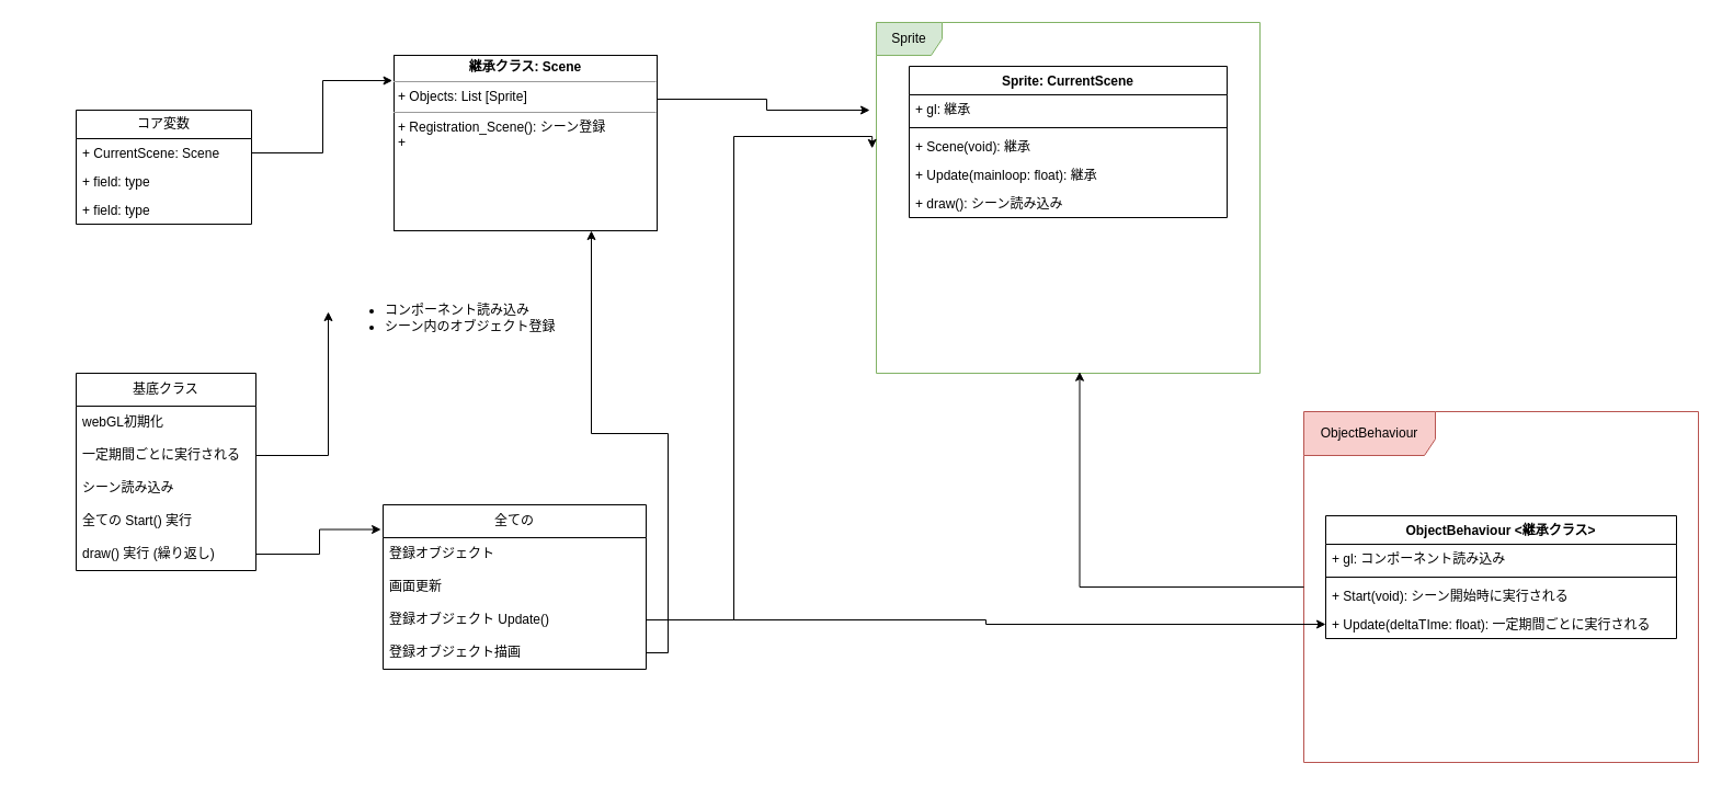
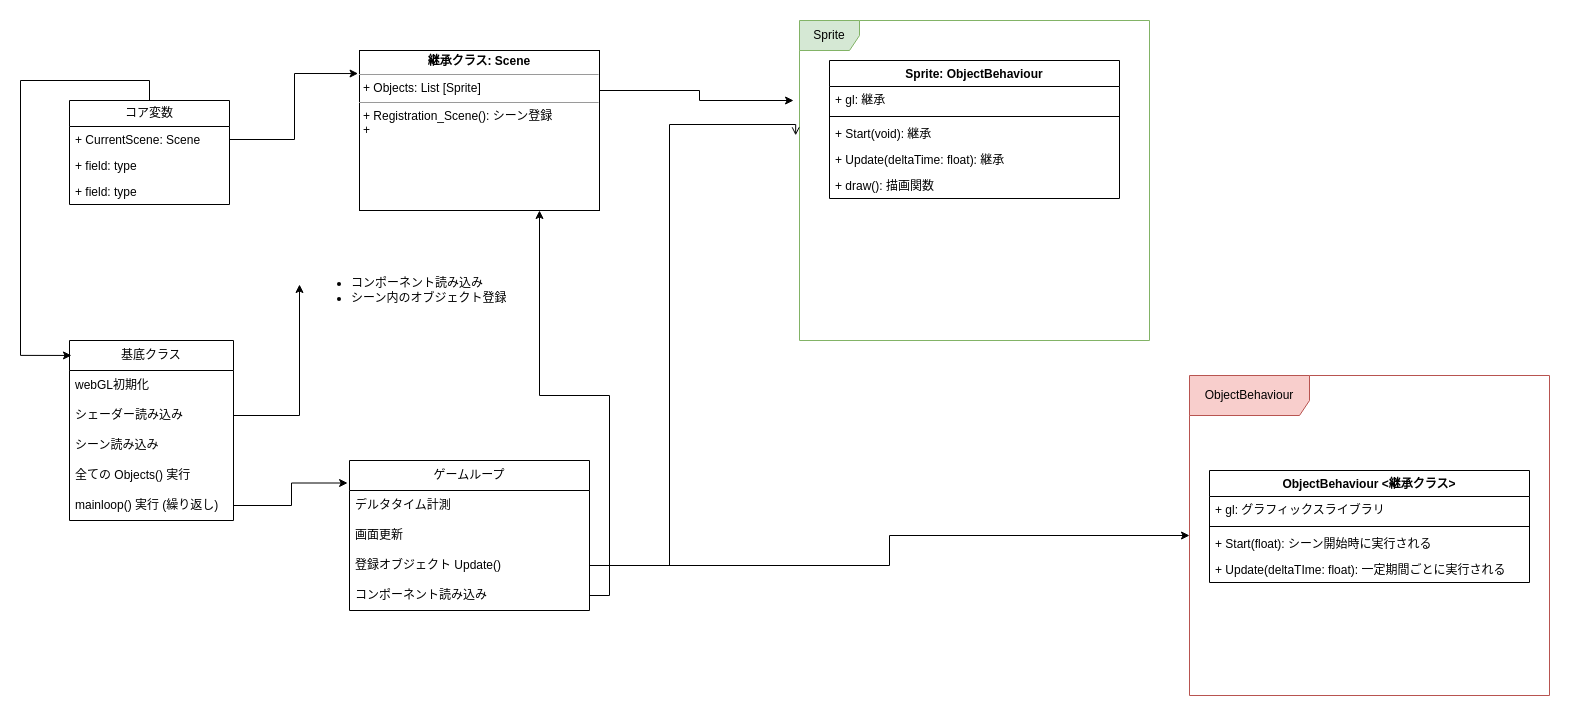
  <mxCell id="0" />
  <mxCell id="1" parent="0" />
  <mxCell id="2" value="基底クラス" style="swimlane;fontStyle=0;childLayout=stackLayout;horizontal=1;startSize=30;horizontalStack=0;resizeParent=1;resizeParentMax=0;resizeLast=0;collapsible=1;marginBottom=0;whiteSpace=wrap;html=1;" parent="1" vertex="1"><mxGeometry x="69" y="340" width="164" height="180" as="geometry" /></mxCell>
  <mxCell id="3" value="webGL初期化" style="text;strokeColor=none;fillColor=none;align=left;verticalAlign=middle;spacingLeft=4;spacingRight=4;overflow=hidden;points=[[0,0.5],[1,0.5]];portConstraint=eastwest;rotatable=0;whiteSpace=wrap;html=1;" parent="2" vertex="1"><mxGeometry y="30" width="164" height="30" as="geometry" /></mxCell>
- <mxCell id="4" value="一定期間ごとに実行される" style="text;strokeColor=none;fillColor=none;align=left;verticalAlign=middle;spacingLeft=4;spacingRight=4;overflow=hidden;points=[[0,0.5],[1,0.5]];portConstraint=eastwest;rotatable=0;whiteSpace=wrap;html=1;" parent="2" vertex="1"><mxGeometry y="60" width="164" height="30" as="geometry" /></mxCell>
+ <mxCell id="4" value="シェーダー読み込み" style="text;strokeColor=none;fillColor=none;align=left;verticalAlign=middle;spacingLeft=4;spacingRight=4;overflow=hidden;points=[[0,0.5],[1,0.5]];portConstraint=eastwest;rotatable=0;whiteSpace=wrap;html=1;" parent="2" vertex="1"><mxGeometry y="60" width="164" height="30" as="geometry" /></mxCell>
  <mxCell id="5" value="シーン読み込み" style="text;strokeColor=none;fillColor=none;align=left;verticalAlign=middle;spacingLeft=4;spacingRight=4;overflow=hidden;points=[[0,0.5],[1,0.5]];portConstraint=eastwest;rotatable=0;whiteSpace=wrap;html=1;" parent="2" vertex="1"><mxGeometry y="90" width="164" height="30" as="geometry" /></mxCell>
- <mxCell id="6" value="全ての Start() 実行" style="text;strokeColor=none;fillColor=none;align=left;verticalAlign=middle;spacingLeft=4;spacingRight=4;overflow=hidden;points=[[0,0.5],[1,0.5]];portConstraint=eastwest;rotatable=0;whiteSpace=wrap;html=1;" parent="2" vertex="1"><mxGeometry y="120" width="164" height="30" as="geometry" /></mxCell>
- <mxCell id="7" value="draw() 実行 (繰り返し)" style="text;strokeColor=none;fillColor=none;align=left;verticalAlign=middle;spacingLeft=4;spacingRight=4;overflow=hidden;points=[[0,0.5],[1,0.5]];portConstraint=eastwest;rotatable=0;whiteSpace=wrap;html=1;" parent="2" vertex="1"><mxGeometry y="150" width="164" height="30" as="geometry" /></mxCell>
+ <mxCell id="6" value="全ての Objects() 実行" style="text;strokeColor=none;fillColor=none;align=left;verticalAlign=middle;spacingLeft=4;spacingRight=4;overflow=hidden;points=[[0,0.5],[1,0.5]];portConstraint=eastwest;rotatable=0;whiteSpace=wrap;html=1;" parent="2" vertex="1"><mxGeometry y="120" width="164" height="30" as="geometry" /></mxCell>
+ <mxCell id="7" value="mainloop() 実行 (繰り返し)" style="text;strokeColor=none;fillColor=none;align=left;verticalAlign=middle;spacingLeft=4;spacingRight=4;overflow=hidden;points=[[0,0.5],[1,0.5]];portConstraint=eastwest;rotatable=0;whiteSpace=wrap;html=1;" parent="2" vertex="1"><mxGeometry y="150" width="164" height="30" as="geometry" /></mxCell>
  <mxCell id="8" value="&lt;ul&gt;&lt;li&gt;コンポーネント読み込み&lt;/li&gt;&lt;li&gt;シーン内のオブジェクト登録&lt;/li&gt;&lt;/ul&gt;" style="text;strokeColor=none;fillColor=none;html=1;whiteSpace=wrap;verticalAlign=middle;overflow=hidden;" parent="1" vertex="1"><mxGeometry x="309" y="250" width="200" height="80" as="geometry" /></mxCell>
  <mxCell id="9" style="edgeStyle=orthogonalEdgeStyle;rounded=0;orthogonalLoop=1;jettySize=auto;html=1;exitX=1;exitY=0.5;exitDx=0;exitDy=0;entryX=-0.05;entryY=0.425;entryDx=0;entryDy=0;entryPerimeter=0;" parent="1" source="4" target="8" edge="1"><mxGeometry relative="1" as="geometry"><mxPoint x="309" y="415" as="targetPoint" /></mxGeometry></mxCell>
- <mxCell id="10" value="全ての" style="swimlane;fontStyle=0;childLayout=stackLayout;horizontal=1;startSize=30;horizontalStack=0;resizeParent=1;resizeParentMax=0;resizeLast=0;collapsible=1;marginBottom=0;whiteSpace=wrap;html=1;" parent="1" vertex="1"><mxGeometry x="349" y="460" width="240" height="150" as="geometry" /></mxCell>
- <mxCell id="11" value="登録オブジェクト" style="text;strokeColor=none;fillColor=none;align=left;verticalAlign=middle;spacingLeft=4;spacingRight=4;overflow=hidden;points=[[0,0.5],[1,0.5]];portConstraint=eastwest;rotatable=0;whiteSpace=wrap;html=1;" parent="10" vertex="1"><mxGeometry y="30" width="240" height="30" as="geometry" /></mxCell>
+ <mxCell id="10" value="ゲームループ" style="swimlane;fontStyle=0;childLayout=stackLayout;horizontal=1;startSize=30;horizontalStack=0;resizeParent=1;resizeParentMax=0;resizeLast=0;collapsible=1;marginBottom=0;whiteSpace=wrap;html=1;" parent="1" vertex="1"><mxGeometry x="349" y="460" width="240" height="150" as="geometry" /></mxCell>
+ <mxCell id="11" value="デルタタイム計測" style="text;strokeColor=none;fillColor=none;align=left;verticalAlign=middle;spacingLeft=4;spacingRight=4;overflow=hidden;points=[[0,0.5],[1,0.5]];portConstraint=eastwest;rotatable=0;whiteSpace=wrap;html=1;" parent="10" vertex="1"><mxGeometry y="30" width="240" height="30" as="geometry" /></mxCell>
  <mxCell id="12" value="画面更新" style="text;strokeColor=none;fillColor=none;align=left;verticalAlign=middle;spacingLeft=4;spacingRight=4;overflow=hidden;points=[[0,0.5],[1,0.5]];portConstraint=eastwest;rotatable=0;whiteSpace=wrap;html=1;" parent="10" vertex="1"><mxGeometry y="60" width="240" height="30" as="geometry" /></mxCell>
  <mxCell id="13" value="登録オブジェクト Update()" style="text;strokeColor=none;fillColor=none;align=left;verticalAlign=middle;spacingLeft=4;spacingRight=4;overflow=hidden;points=[[0,0.5],[1,0.5]];portConstraint=eastwest;rotatable=0;whiteSpace=wrap;html=1;" parent="10" vertex="1"><mxGeometry y="90" width="240" height="30" as="geometry" /></mxCell>
- <mxCell id="14" value="登録オブジェクト描画" style="text;strokeColor=none;fillColor=none;align=left;verticalAlign=middle;spacingLeft=4;spacingRight=4;overflow=hidden;points=[[0,0.5],[1,0.5]];portConstraint=eastwest;rotatable=0;whiteSpace=wrap;html=1;" parent="10" vertex="1"><mxGeometry y="120" width="240" height="30" as="geometry" /></mxCell>
+ <mxCell id="14" value="コンポーネント読み込み" style="text;strokeColor=none;fillColor=none;align=left;verticalAlign=middle;spacingLeft=4;spacingRight=4;overflow=hidden;points=[[0,0.5],[1,0.5]];portConstraint=eastwest;rotatable=0;whiteSpace=wrap;html=1;" parent="10" vertex="1"><mxGeometry y="120" width="240" height="30" as="geometry" /></mxCell>
  <mxCell id="15" style="edgeStyle=orthogonalEdgeStyle;rounded=0;orthogonalLoop=1;jettySize=auto;html=1;exitX=1;exitY=0.5;exitDx=0;exitDy=0;entryX=-0.008;entryY=0.15;entryDx=0;entryDy=0;entryPerimeter=0;" parent="1" source="7" target="10" edge="1"><mxGeometry relative="1" as="geometry" /></mxCell>
  <mxCell id="16" value="Sprite" style="shape=umlFrame;whiteSpace=wrap;html=1;pointerEvents=0;fillColor=#d5e8d4;strokeColor=#82b366;" parent="1" vertex="1"><mxGeometry x="799" y="20" width="350" height="320" as="geometry" /></mxCell>
+ <mxCell id="17" style="edgeStyle=orthogonalEdgeStyle;rounded=0;orthogonalLoop=1;jettySize=auto;html=1;exitX=0.5;exitY=0;exitDx=0;exitDy=0;entryX=0.012;entryY=0.083;entryDx=0;entryDy=0;entryPerimeter=0;" parent="1" source="18" target="2" edge="1"><mxGeometry relative="1" as="geometry"><mxPoint x="9" y="430" as="targetPoint" /><Array as="points"><mxPoint x="149" y="80" /><mxPoint x="20" y="80" /><mxPoint x="20" y="355" /></Array></mxGeometry></mxCell>
  <mxCell id="18" value="コア変数" style="swimlane;fontStyle=0;childLayout=stackLayout;horizontal=1;startSize=26;fillColor=none;horizontalStack=0;resizeParent=1;resizeParentMax=0;resizeLast=0;collapsible=1;marginBottom=0;whiteSpace=wrap;html=1;" parent="1" vertex="1"><mxGeometry x="69" width="160" height="104" as="geometry" y="100" /></mxCell>
  <mxCell id="19" value="+ CurrentScene: Scene" style="text;strokeColor=none;fillColor=none;align=left;verticalAlign=top;spacingLeft=4;spacingRight=4;overflow=hidden;rotatable=0;points=[[0,0.5],[1,0.5]];portConstraint=eastwest;whiteSpace=wrap;html=1;" parent="18" vertex="1"><mxGeometry y="26" width="160" height="26" as="geometry" /></mxCell>
  <mxCell id="20" value="+ field: type" style="text;strokeColor=none;fillColor=none;align=left;verticalAlign=top;spacingLeft=4;spacingRight=4;overflow=hidden;rotatable=0;points=[[0,0.5],[1,0.5]];portConstraint=eastwest;whiteSpace=wrap;html=1;" parent="18" vertex="1"><mxGeometry y="52" width="160" height="26" as="geometry" /></mxCell>
  <mxCell id="21" value="+ field: type" style="text;strokeColor=none;fillColor=none;align=left;verticalAlign=top;spacingLeft=4;spacingRight=4;overflow=hidden;rotatable=0;points=[[0,0.5],[1,0.5]];portConstraint=eastwest;whiteSpace=wrap;html=1;" parent="18" vertex="1"><mxGeometry y="78" width="160" height="26" as="geometry" /></mxCell>
  <mxCell id="22" value="&lt;p style=&quot;margin:0px;margin-top:4px;text-align:center;&quot;&gt;&lt;b&gt;継承クラス: Scene&lt;/b&gt;&lt;/p&gt;&lt;hr size=&quot;1&quot;&gt;&lt;p style=&quot;margin:0px;margin-left:4px;&quot;&gt;+ Objects: List [Sprite]&lt;/p&gt;&lt;hr size=&quot;1&quot;&gt;&lt;p style=&quot;margin:0px;margin-left:4px;&quot;&gt;+&amp;nbsp;Registration_Scene(): シーン登録&lt;/p&gt;&lt;p style=&quot;margin:0px;margin-left:4px;&quot;&gt;+&amp;nbsp;&lt;/p&gt;" style="verticalAlign=top;align=left;overflow=fill;fontSize=12;fontFamily=Helvetica;html=1;whiteSpace=wrap;" parent="1" vertex="1"><mxGeometry x="359" y="50" width="240" height="160" as="geometry" /></mxCell>
  <mxCell id="23" style="edgeStyle=orthogonalEdgeStyle;rounded=0;orthogonalLoop=1;jettySize=auto;html=1;exitX=1;exitY=0.5;exitDx=0;exitDy=0;entryX=-0.006;entryY=0.144;entryDx=0;entryDy=0;entryPerimeter=0;" parent="1" source="19" target="22" edge="1"><mxGeometry relative="1" as="geometry" /></mxCell>
  <mxCell id="24" style="edgeStyle=orthogonalEdgeStyle;rounded=0;orthogonalLoop=1;jettySize=auto;html=1;exitX=1;exitY=0.25;exitDx=0;exitDy=0;entryX=-0.017;entryY=0.25;entryDx=0;entryDy=0;entryPerimeter=0;" parent="1" source="22" target="16" edge="1"><mxGeometry relative="1" as="geometry" /></mxCell>
- <mxCell id="25" style="edgeStyle=orthogonalEdgeStyle;rounded=0;orthogonalLoop=1;jettySize=auto;html=1;exitX=1;exitY=0.5;exitDx=0;exitDy=0;entryX=-0.011;entryY=0.359;entryDx=0;entryDy=0;entryPerimeter=0;" parent="1" source="13" target="16" edge="1"><mxGeometry relative="1" as="geometry"><mxPoint x="769" y="130" as="targetPoint" /><Array as="points"><mxPoint x="669" y="565" /><mxPoint x="669" y="124" /><mxPoint x="795" y="124" /></Array></mxGeometry></mxCell>
+ <mxCell id="25" style="edgeStyle=orthogonalEdgeStyle;rounded=0;orthogonalLoop=1;jettySize=auto;html=1;exitX=1;exitY=0.5;exitDx=0;exitDy=0;entryX=-0.011;entryY=0.359;entryDx=0;entryDy=0;entryPerimeter=0;endArrow=open;" parent="1" source="13" target="16" edge="1"><mxGeometry relative="1" as="geometry"><mxPoint x="769" y="130" as="targetPoint" /><Array as="points"><mxPoint x="669" y="565" /><mxPoint x="669" y="124" /><mxPoint x="795" y="124" /></Array></mxGeometry></mxCell>
  <mxCell id="26" style="edgeStyle=orthogonalEdgeStyle;rounded=0;orthogonalLoop=1;jettySize=auto;html=1;exitX=1;exitY=0.5;exitDx=0;exitDy=0;entryX=0.75;entryY=1;entryDx=0;entryDy=0;" parent="1" source="14" target="22" edge="1"><mxGeometry relative="1" as="geometry" /></mxCell>
  <mxCell id="27" value="ObjectBehaviour" style="shape=umlFrame;whiteSpace=wrap;html=1;pointerEvents=0;width=120;height=40;fillColor=#f8cecc;strokeColor=#b85450;" vertex="1" parent="1"><mxGeometry x="1189" y="375" width="360" height="320" as="geometry" /></mxCell>
  <mxCell id="28" value="ObjectBehaviour &amp;lt;継承クラス&amp;gt;" style="swimlane;fontStyle=1;align=center;verticalAlign=top;childLayout=stackLayout;horizontal=1;startSize=26;horizontalStack=0;resizeParent=1;resizeParentMax=0;resizeLast=0;collapsible=1;marginBottom=0;whiteSpace=wrap;html=1;" vertex="1" parent="1"><mxGeometry x="1209" y="470" width="320" height="112" as="geometry" /></mxCell>
- <mxCell id="29" value="+ gl: コンポーネント読み込み" style="text;strokeColor=none;fillColor=none;align=left;verticalAlign=top;spacingLeft=4;spacingRight=4;overflow=hidden;rotatable=0;points=[[0,0.5],[1,0.5]];portConstraint=eastwest;whiteSpace=wrap;html=1;" vertex="1" parent="28"><mxGeometry y="26" width="320" height="26" as="geometry" /></mxCell>
+ <mxCell id="29" value="+ gl: グラフィックスライブラリ" style="text;strokeColor=none;fillColor=none;align=left;verticalAlign=top;spacingLeft=4;spacingRight=4;overflow=hidden;rotatable=0;points=[[0,0.5],[1,0.5]];portConstraint=eastwest;whiteSpace=wrap;html=1;" vertex="1" parent="28"><mxGeometry y="26" width="320" height="26" as="geometry" /></mxCell>
  <mxCell id="30" value="" style="line;strokeWidth=1;fillColor=none;align=left;verticalAlign=middle;spacingTop=-1;spacingLeft=3;spacingRight=3;rotatable=0;labelPosition=right;points=[];portConstraint=eastwest;strokeColor=inherit;" vertex="1" parent="28"><mxGeometry y="52" width="320" height="8" as="geometry" /></mxCell>
- <mxCell id="31" value="+ Start(void): シーン開始時に実行される" style="text;strokeColor=none;fillColor=none;align=left;verticalAlign=top;spacingLeft=4;spacingRight=4;overflow=hidden;rotatable=0;points=[[0,0.5],[1,0.5]];portConstraint=eastwest;whiteSpace=wrap;html=1;" vertex="1" parent="28"><mxGeometry y="60" width="320" height="26" as="geometry" /></mxCell>
+ <mxCell id="31" value="+ Start(float): シーン開始時に実行される" style="text;strokeColor=none;fillColor=none;align=left;verticalAlign=top;spacingLeft=4;spacingRight=4;overflow=hidden;rotatable=0;points=[[0,0.5],[1,0.5]];portConstraint=eastwest;whiteSpace=wrap;html=1;" vertex="1" parent="28"><mxGeometry y="60" width="320" height="26" as="geometry" /></mxCell>
  <mxCell id="32" value="+ Update(deltaTIme: float): 一定期間ごとに実行される&amp;nbsp;" style="text;strokeColor=none;fillColor=none;align=left;verticalAlign=top;spacingLeft=4;spacingRight=4;overflow=hidden;rotatable=0;points=[[0,0.5],[1,0.5]];portConstraint=eastwest;whiteSpace=wrap;html=1;" vertex="1" parent="28"><mxGeometry y="86" width="320" height="26" as="geometry" /></mxCell>
- <mxCell id="33" style="edgeStyle=orthogonalEdgeStyle;rounded=0;orthogonalLoop=1;jettySize=auto;html=1;entryX=0.53;entryY=0.996;entryDx=0;entryDy=0;entryPerimeter=0;" edge="1" parent="1" source="27" target="16"><mxGeometry relative="1" as="geometry" /></mxCell>
- <mxCell id="34" style="edgeStyle=orthogonalEdgeStyle;rounded=0;orthogonalLoop=1;jettySize=auto;html=1;exitX=1;exitY=0.5;exitDx=0;exitDy=0;entryX=0;entryY=0.5;entryDx=0;entryDy=0;" edge="1" parent="1" source="13" target="32"><mxGeometry relative="1" as="geometry" /></mxCell>
- <mxCell id="35" value="Sprite: CurrentScene" style="swimlane;fontStyle=1;align=center;verticalAlign=top;childLayout=stackLayout;horizontal=1;startSize=26;horizontalStack=0;resizeParent=1;resizeParentMax=0;resizeLast=0;collapsible=1;marginBottom=0;whiteSpace=wrap;html=1;" vertex="1" parent="1"><mxGeometry x="829" y="60" width="290" height="138" as="geometry" /></mxCell>
+ <mxCell id="34" style="edgeStyle=orthogonalEdgeStyle;rounded=0;orthogonalLoop=1;jettySize=auto;html=1;exitX=1;exitY=0.5;exitDx=0;exitDy=0;" edge="1" parent="1" source="13" target="27"><mxGeometry relative="1" as="geometry" /></mxCell>
+ <mxCell id="35" value="Sprite: ObjectBehaviour" style="swimlane;fontStyle=1;align=center;verticalAlign=top;childLayout=stackLayout;horizontal=1;startSize=26;horizontalStack=0;resizeParent=1;resizeParentMax=0;resizeLast=0;collapsible=1;marginBottom=0;whiteSpace=wrap;html=1;" vertex="1" parent="1"><mxGeometry x="829" y="60" width="290" height="138" as="geometry" /></mxCell>
  <mxCell id="36" value="+ gl: 継承" style="text;strokeColor=none;fillColor=none;align=left;verticalAlign=top;spacingLeft=4;spacingRight=4;overflow=hidden;rotatable=0;points=[[0,0.5],[1,0.5]];portConstraint=eastwest;whiteSpace=wrap;html=1;" vertex="1" parent="35"><mxGeometry y="26" width="290" height="26" as="geometry" /></mxCell>
  <mxCell id="37" value="" style="line;strokeWidth=1;fillColor=none;align=left;verticalAlign=middle;spacingTop=-1;spacingLeft=3;spacingRight=3;rotatable=0;labelPosition=right;points=[];portConstraint=eastwest;strokeColor=inherit;" vertex="1" parent="35"><mxGeometry y="52" width="290" height="8" as="geometry" /></mxCell>
- <mxCell id="38" value="+ Scene(void): 継承" style="text;strokeColor=none;fillColor=none;align=left;verticalAlign=top;spacingLeft=4;spacingRight=4;overflow=hidden;rotatable=0;points=[[0,0.5],[1,0.5]];portConstraint=eastwest;whiteSpace=wrap;html=1;" vertex="1" parent="35"><mxGeometry y="60" width="290" height="26" as="geometry" /></mxCell>
- <mxCell id="39" value="+ Update(mainloop: float): 継承" style="text;strokeColor=none;fillColor=none;align=left;verticalAlign=top;spacingLeft=4;spacingRight=4;overflow=hidden;rotatable=0;points=[[0,0.5],[1,0.5]];portConstraint=eastwest;whiteSpace=wrap;html=1;" vertex="1" parent="35"><mxGeometry y="86" width="290" height="26" as="geometry" /></mxCell>
- <mxCell id="40" value="+ draw(): シーン読み込み" style="text;strokeColor=none;fillColor=none;align=left;verticalAlign=top;spacingLeft=4;spacingRight=4;overflow=hidden;rotatable=0;points=[[0,0.5],[1,0.5]];portConstraint=eastwest;whiteSpace=wrap;html=1;" vertex="1" parent="35"><mxGeometry y="112" width="290" height="26" as="geometry" /></mxCell>
+ <mxCell id="38" value="+ Start(void): 継承" style="text;strokeColor=none;fillColor=none;align=left;verticalAlign=top;spacingLeft=4;spacingRight=4;overflow=hidden;rotatable=0;points=[[0,0.5],[1,0.5]];portConstraint=eastwest;whiteSpace=wrap;html=1;" vertex="1" parent="35"><mxGeometry y="60" width="290" height="26" as="geometry" /></mxCell>
+ <mxCell id="39" value="+ Update(deltaTime: float): 継承" style="text;strokeColor=none;fillColor=none;align=left;verticalAlign=top;spacingLeft=4;spacingRight=4;overflow=hidden;rotatable=0;points=[[0,0.5],[1,0.5]];portConstraint=eastwest;whiteSpace=wrap;html=1;" vertex="1" parent="35"><mxGeometry y="86" width="290" height="26" as="geometry" /></mxCell>
+ <mxCell id="40" value="+ draw(): 描画関数" style="text;strokeColor=none;fillColor=none;align=left;verticalAlign=top;spacingLeft=4;spacingRight=4;overflow=hidden;rotatable=0;points=[[0,0.5],[1,0.5]];portConstraint=eastwest;whiteSpace=wrap;html=1;" vertex="1" parent="35"><mxGeometry y="112" width="290" height="26" as="geometry" /></mxCell>
